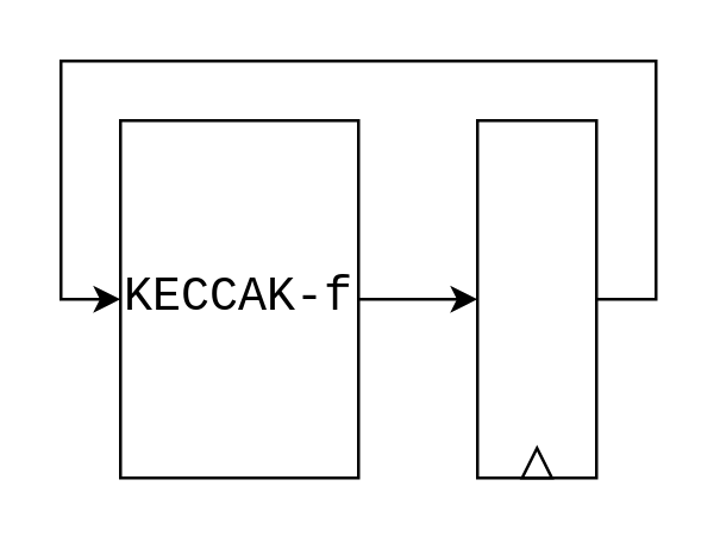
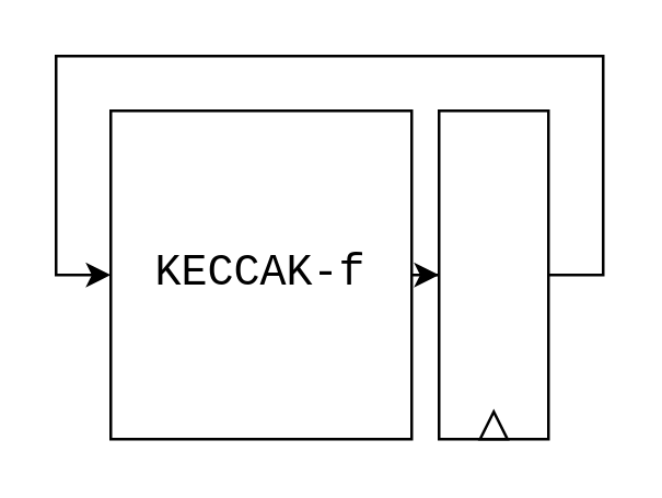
  <mxCell id="0" />
  <mxCell id="1" parent="0" />
  <mxCell id="2" value="" style="edgeStyle=orthogonalEdgeStyle;rounded=0;orthogonalLoop=1;jettySize=auto;html=1;" edge="1" parent="1" source="3" target="4"><mxGeometry relative="1" as="geometry" /></mxCell>
- <mxCell id="3" value="KECCAK-f" style="rounded=0;whiteSpace=wrap;html=1;fontFamily=Courier New;fontSize=16;" vertex="1" parent="1"><mxGeometry x="40" y="40" width="80" height="120" as="geometry" /></mxCell>
+ <mxCell id="3" value="KECCAK-f" style="rounded=0;whiteSpace=wrap;html=1;fontFamily=Courier New;fontSize=16;" vertex="1" parent="1"><mxGeometry x="40" y="40" width="110" height="120" as="geometry" /></mxCell>
  <mxCell id="4" value="" style="rounded=0;whiteSpace=wrap;html=1;" vertex="1" parent="1"><mxGeometry x="160" y="40" width="40" height="120" as="geometry" /></mxCell>
  <mxCell id="5" value="" style="endArrow=classic;html=1;rounded=0;entryX=0;entryY=0.5;entryDx=0;entryDy=0;" edge="1" parent="1" target="3"><mxGeometry width="50" height="50" relative="1" as="geometry"><mxPoint x="200" y="100" as="sourcePoint" /><mxPoint x="-50" y="140" as="targetPoint" /><Array as="points"><mxPoint x="220" y="100" /><mxPoint x="220" y="20" /><mxPoint x="20" y="20" /><mxPoint x="20" y="100" /></Array></mxGeometry></mxCell>
  <mxCell id="6" value="" style="triangle;whiteSpace=wrap;html=1;rotation=-90;" vertex="1" parent="1"><mxGeometry x="175" y="150" width="10" height="10" as="geometry" /></mxCell>
